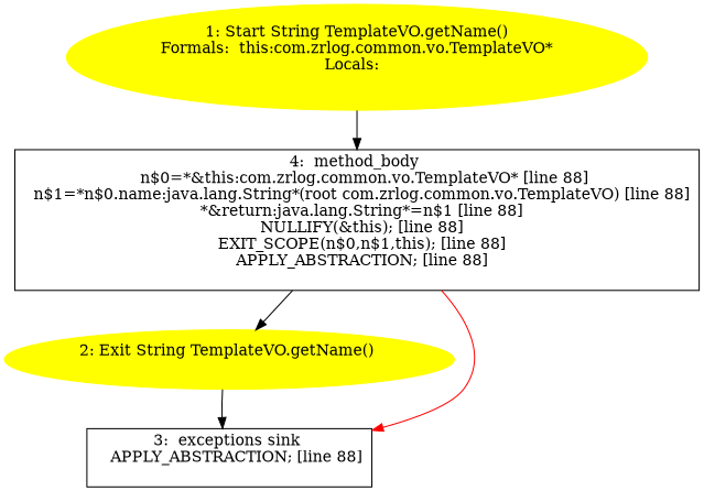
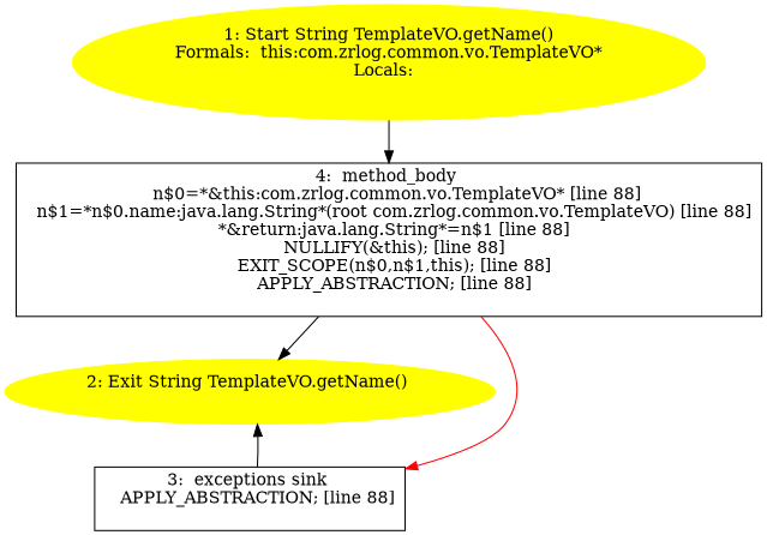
  digraph {
    n1 [color=yellow label="1: Start String TemplateVO.getName()\nFormals:  this:com.zrlog.common.vo.TemplateVO*\nLocals:  \n  " style=filled]
    n2 [label="4:  method_body \n   n$0=*&this:com.zrlog.common.vo.TemplateVO* [line 88]\n  n$1=*n$0.name:java.lang.String*(root com.zrlog.common.vo.TemplateVO) [line 88]\n  *&return:java.lang.String*=n$1 [line 88]\n  NULLIFY(&this); [line 88]\n  EXIT_SCOPE(n$0,n$1,this); [line 88]\n  APPLY_ABSTRACTION; [line 88]\n " shape=box]
    n3 [color=yellow label="2: Exit String TemplateVO.getName() \n  " style=filled]
    n4 [label="3:  exceptions sink \n   APPLY_ABSTRACTION; [line 88]\n " shape=box]
    n1 -> n2
    n2 -> n3
    n2 -> n4 [color=red]
-   n3 -> n4
+   n4 -> n3
  }
